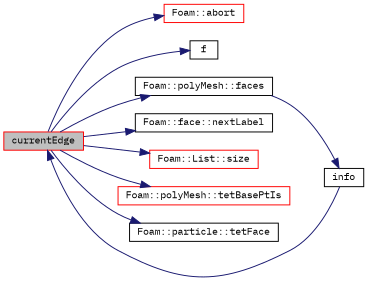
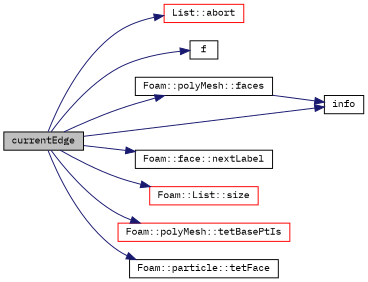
  digraph {
    fontname="IBM Plex Mono"
    rankdir=LR
    node [color=black fontname="IBM Plex Mono" fontsize=10 shape=record]
    edge [color=midnightblue fontname="IBM Plex Mono" fontsize=10 labelfontname=Helvetica labelfontsize=10 style=solid]
-   n1 [color=red fillcolor=grey75 fontcolor=black height=0.2 label=currentEdge style=filled width=0.4]
-   n2 [color=red height=0.2 label="Foam::abort" width=0.4]
+   n1 [fillcolor=grey75 fontcolor=black height=0.2 label=currentEdge style=filled width=0.4]
+   n2 [color=red height=0.2 label="List::abort" width=0.4]
    n3 [height=0.2 label=f width=0.4]
    n4 [height=0.2 label="Foam::polyMesh::faces" width=0.4]
    n5 [height=0.2 label=info width=0.4]
    n6 [height=0.2 label="Foam::face::nextLabel" width=0.4]
    n7 [color=red height=0.2 label="Foam::List::size" width=0.4]
    n8 [color=red height=0.2 label="Foam::polyMesh::tetBasePtIs" width=0.4]
    n9 [height=0.2 label="Foam::particle::tetFace" width=0.4]
    n1 -> n2
    n1 -> n3
    n1 -> n4
-   n5 -> n1
+   n1 -> n5
    n1 -> n6
    n1 -> n7
    n1 -> n8
    n1 -> n9
    n4 -> n5
  }
